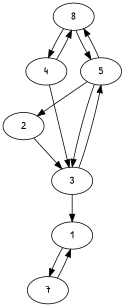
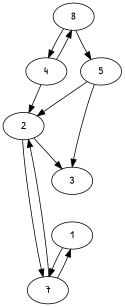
  digraph {
    fontname="Patrick Hand"
    node [fontname="Patrick Hand"]
    edge [fontname="Patrick Hand"]
    n1 [label=8]
    n2 [label=5]
    n3 [label=4]
    n4 [label=3]
    n5 [label=2]
    n6 [label=1]
    n7 [label=7]
    n1 -> n2
    n1 -> n3
-   n2 -> n1
    n2 -> n4
    n2 -> n5
    n3 -> n1
-   n3 -> n4
-   n4 -> n2
-   n4 -> n6
+   n3 -> n5
    n5 -> n4
+   n5 -> n7
    n6 -> n7
+   n7 -> n5
    n7 -> n6
  }
